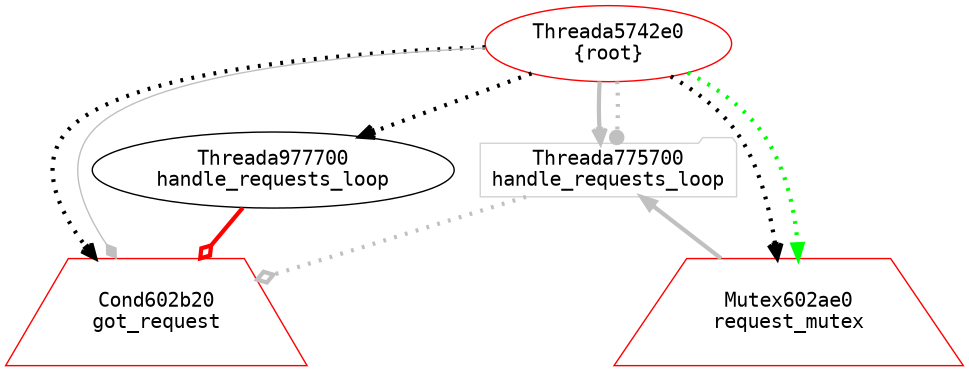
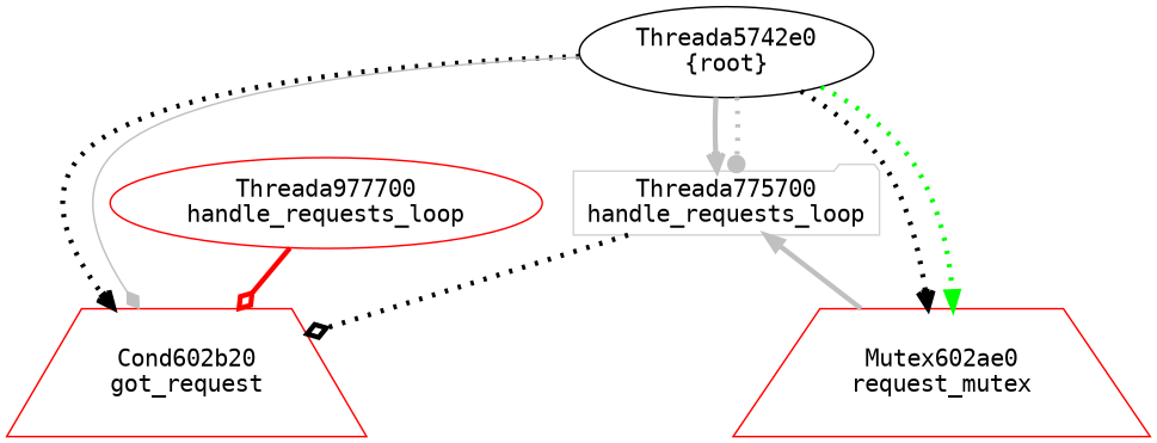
  digraph {
    fontname="DejaVu Sans Mono"
    node [color=red fontname="DejaVu Sans Mono" shape=trapezium]
    edge [arrowhead=open color=grey fontname="DejaVu Sans Mono" penwidth=3 style=dotted]
    n1 [color=lightgrey label="Threada775700\nhandle_requests_loop" shape=folder]
    n2 [label="Cond602b20\ngot_request"]
    n3 [label="Mutex602ae0\nrequest_mutex"]
-   n4 [color=black label="Threada977700\nhandle_requests_loop" shape=ellipse]
-   n5 [label="Threada5742e0\n{root}" shape=ellipse]
-   n1 -> n2 [arrowhead=odiamond]
+   n4 [label="Threada977700\nhandle_requests_loop" shape=ellipse]
+   n5 [color=black label="Threada5742e0\n{root}" shape=ellipse]
+   n1 -> n2 [arrowhead=odiamond color=black]
    n1 -> n3 [dir=back style=bold arrowhead=""]
    n4 -> n2 [arrowhead=odiamond color=red style=bold]
    n5 -> n1 [style=bold]
    n5 -> n1 [arrowhead=dot]
    n5 -> n2 [color=""]
    n5 -> n2 [arrowhead=diamond penwdith=6 style=solid penwidth=""]
    n5 -> n3 [color=""]
    n5 -> n3 [color=green arrowhead=""]
-   n5 -> n4 [color=""]
  }
